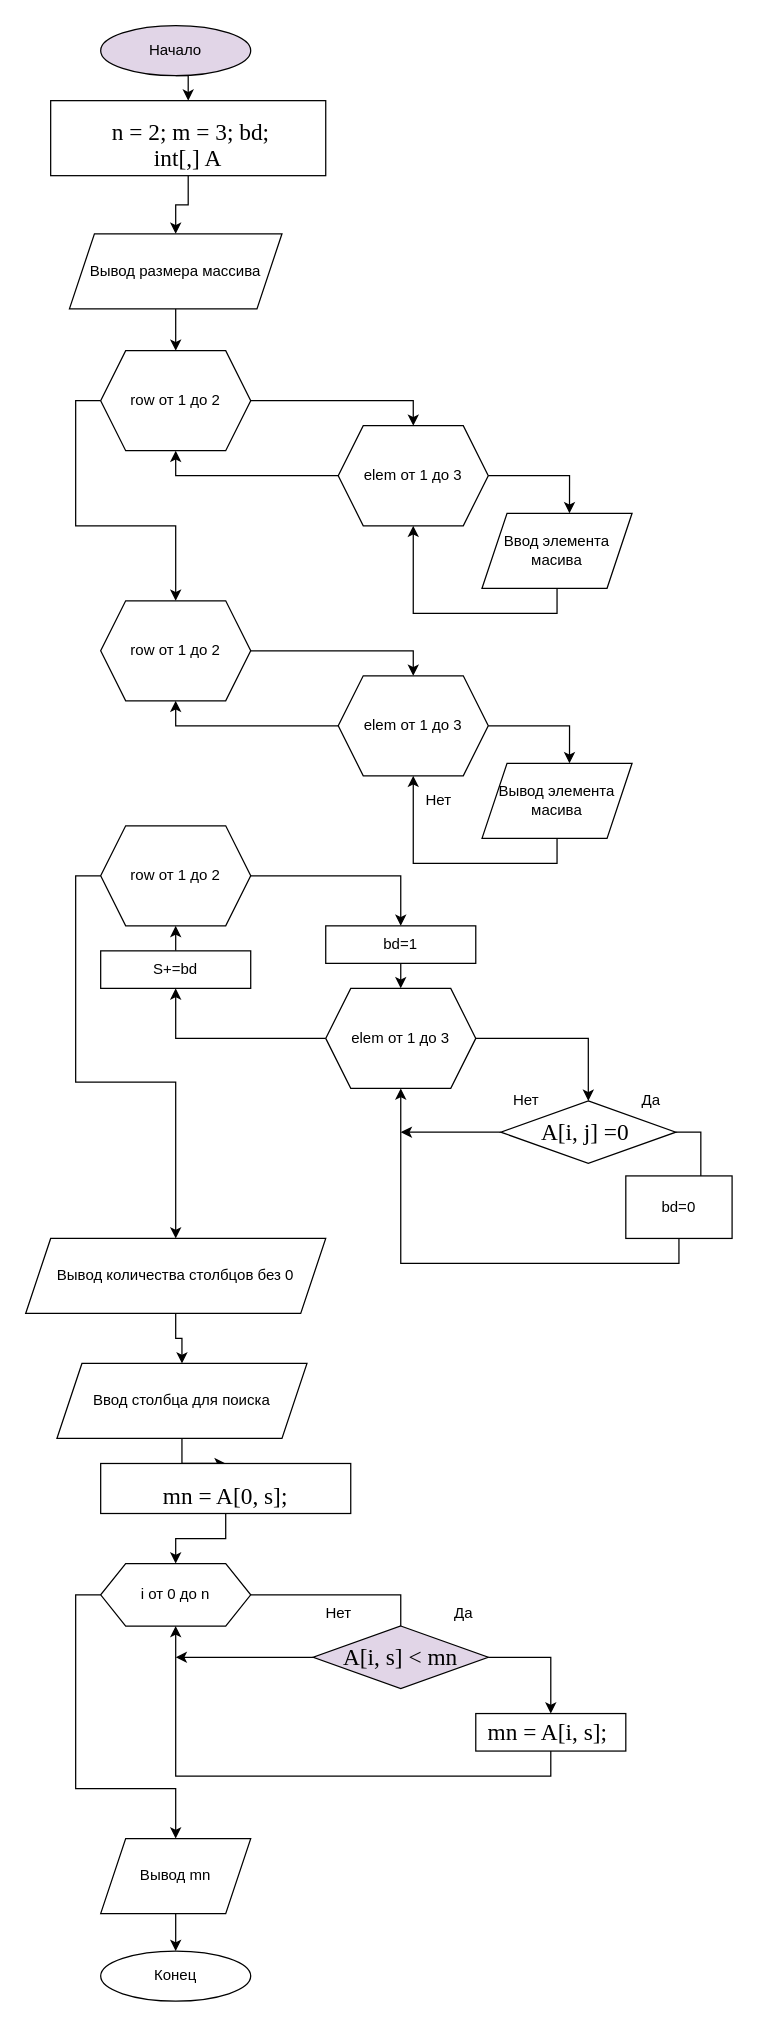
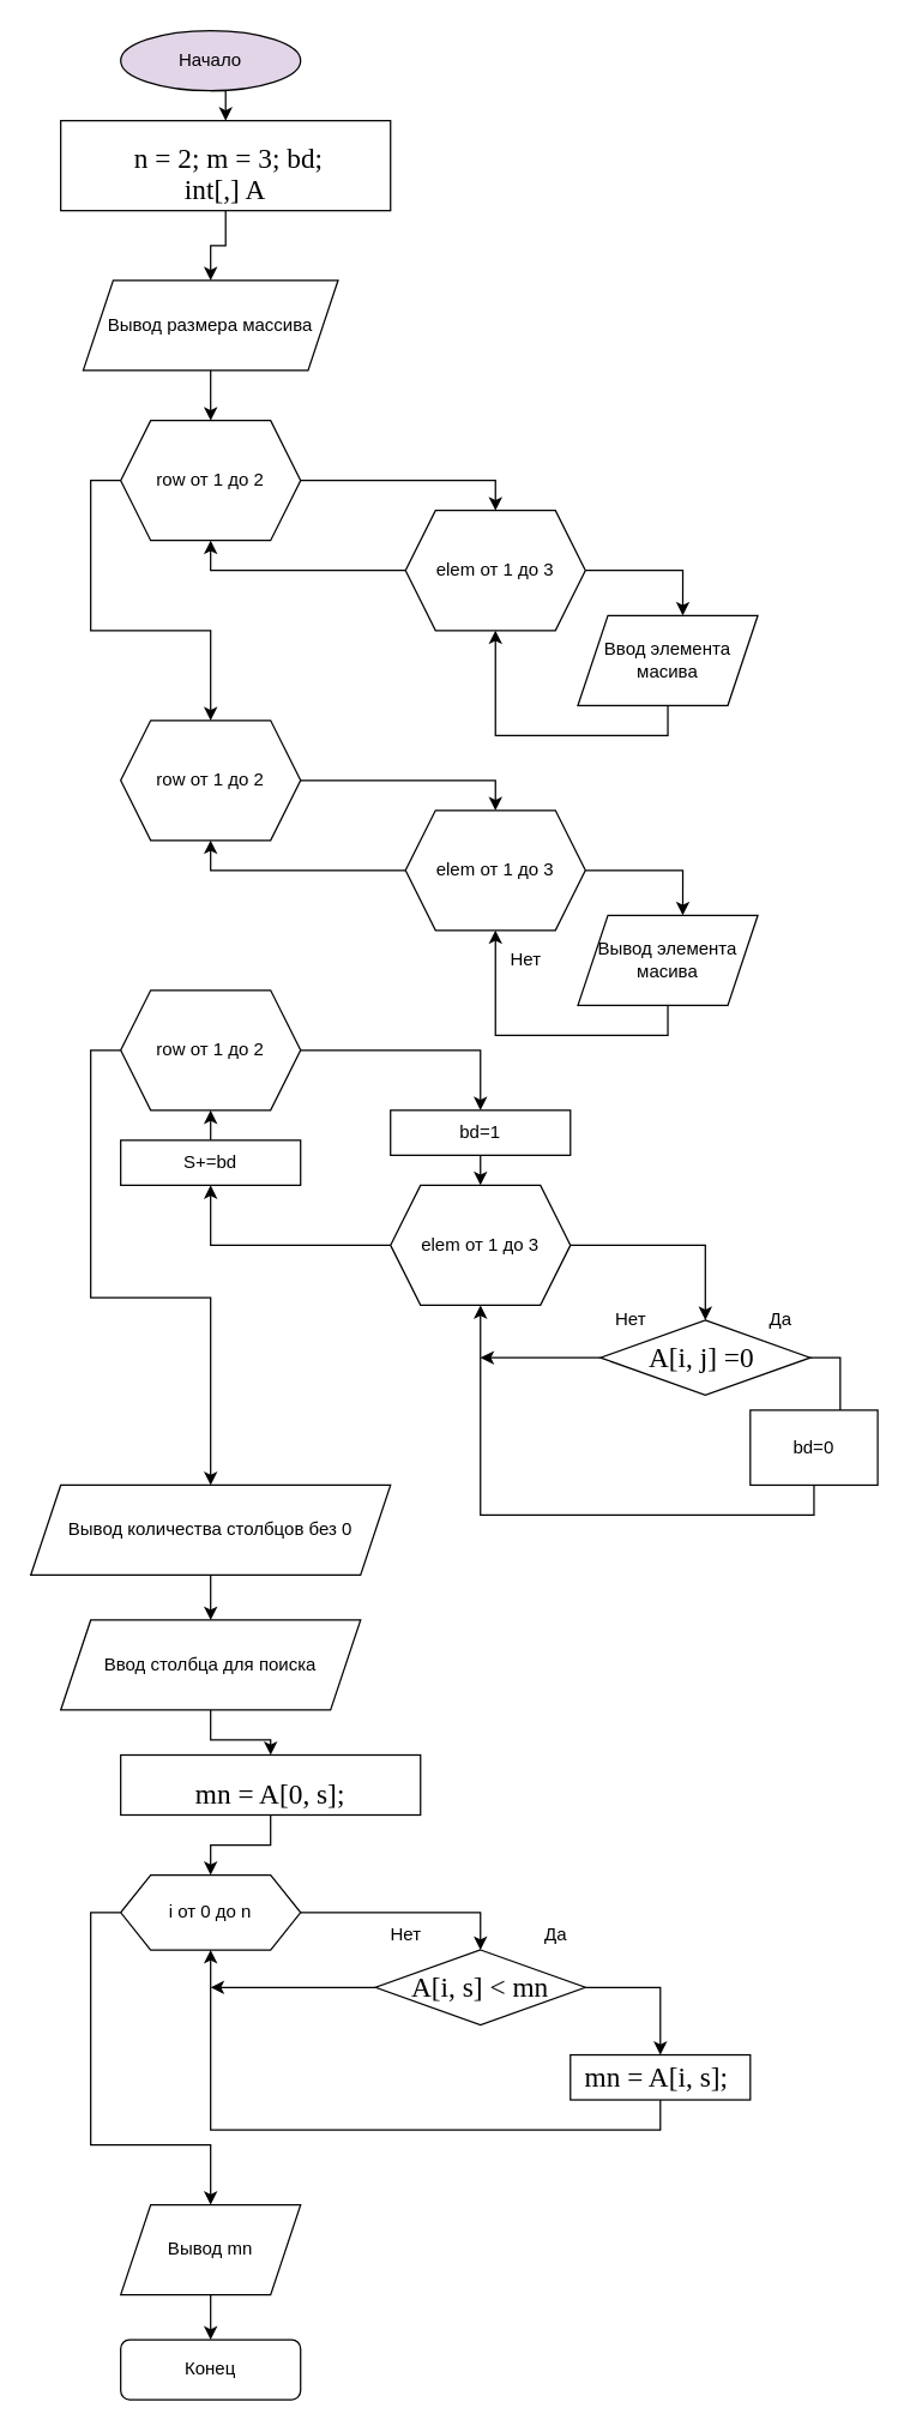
  <mxCell id="0" />
  <mxCell id="1" parent="0" />
  <mxCell id="2" style="edgeStyle=orthogonalEdgeStyle;rounded=0;orthogonalLoop=1;jettySize=auto;html=1;exitX=0.5;exitY=1;exitDx=0;exitDy=0;entryX=0.5;entryY=0;entryDx=0;entryDy=0;" parent="1" source="3" target="5" edge="1"><mxGeometry relative="1" as="geometry" /></mxCell>
  <mxCell id="3" value="Начало" style="ellipse;whiteSpace=wrap;html=1;fillColor=#e1d5e7;" parent="1" vertex="1"><mxGeometry x="80" y="20" width="120" height="40" as="geometry" /></mxCell>
  <mxCell id="4" style="edgeStyle=orthogonalEdgeStyle;rounded=0;orthogonalLoop=1;jettySize=auto;html=1;exitX=0.5;exitY=1;exitDx=0;exitDy=0;entryX=0.5;entryY=0;entryDx=0;entryDy=0;" parent="1" source="5" target="7" edge="1"><mxGeometry relative="1" as="geometry" /></mxCell>
  <mxCell id="5" value="&lt;p class=&quot;MsoNormal&quot; style=&quot;margin-bottom: 0cm ; margin-bottom: 0.0pt ; line-height: 107%&quot;&gt;&lt;span lang=&quot;EN-US&quot; style=&quot;font-size: 14pt ; line-height: 107% ; font-family: &amp;#34;times new roman&amp;#34; , serif&quot;&gt;&amp;nbsp;n = 2;&amp;nbsp;&lt;/span&gt;&lt;span style=&quot;font-family: &amp;#34;times new roman&amp;#34; , serif ; font-size: 14pt&quot;&gt;m = 3;&lt;/span&gt;&lt;span style=&quot;font-family: &amp;#34;times new roman&amp;#34; , serif ; font-size: 14pt&quot;&gt;&amp;nbsp;bd;&lt;/span&gt;&lt;/p&gt;&lt;span lang=&quot;EN-US&quot; style=&quot;font-size: 14pt ; line-height: 115% ; font-family: &amp;#34;times new roman&amp;#34; , serif&quot;&gt;int[,] A&lt;/span&gt;" style="rounded=0;whiteSpace=wrap;html=1;" parent="1" vertex="1"><mxGeometry x="40" y="80" width="220" height="60" as="geometry" /></mxCell>
  <mxCell id="6" style="edgeStyle=orthogonalEdgeStyle;rounded=0;orthogonalLoop=1;jettySize=auto;html=1;exitX=0.5;exitY=1;exitDx=0;exitDy=0;" parent="1" source="7" target="12" edge="1"><mxGeometry relative="1" as="geometry" /></mxCell>
  <mxCell id="7" value="Вывод размера массива" style="shape=parallelogram;perimeter=parallelogramPerimeter;whiteSpace=wrap;html=1;fixedSize=1;" parent="1" vertex="1"><mxGeometry x="55" y="186.5" width="170" height="60" as="geometry" /></mxCell>
  <mxCell id="8" style="edgeStyle=orthogonalEdgeStyle;rounded=0;orthogonalLoop=1;jettySize=auto;html=1;exitX=0.5;exitY=1;exitDx=0;exitDy=0;entryX=0.5;entryY=1;entryDx=0;entryDy=0;" parent="1" source="9" target="19" edge="1"><mxGeometry relative="1" as="geometry"><mxPoint x="140" y="410" as="targetPoint" /></mxGeometry></mxCell>
  <mxCell id="9" value="Ввод элемента масива" style="shape=parallelogram;perimeter=parallelogramPerimeter;whiteSpace=wrap;html=1;fixedSize=1;" parent="1" vertex="1"><mxGeometry x="385" y="410" width="120" height="60" as="geometry" /></mxCell>
  <mxCell id="10" style="edgeStyle=orthogonalEdgeStyle;rounded=0;orthogonalLoop=1;jettySize=auto;html=1;exitX=1;exitY=0.5;exitDx=0;exitDy=0;entryX=0.5;entryY=0;entryDx=0;entryDy=0;" parent="1" source="12" target="19" edge="1"><mxGeometry relative="1" as="geometry" /></mxCell>
  <mxCell id="11" style="edgeStyle=orthogonalEdgeStyle;rounded=0;orthogonalLoop=1;jettySize=auto;html=1;exitX=0;exitY=0.5;exitDx=0;exitDy=0;entryX=0.5;entryY=0;entryDx=0;entryDy=0;" edge="1" parent="1" source="12" target="27"><mxGeometry relative="1" as="geometry" /></mxCell>
  <mxCell id="12" value="row от 1 до 2" style="shape=hexagon;perimeter=hexagonPerimeter2;whiteSpace=wrap;html=1;fixedSize=1;" parent="1" vertex="1"><mxGeometry x="80" y="280" width="120" height="80" as="geometry" /></mxCell>
  <mxCell id="13" style="edgeStyle=orthogonalEdgeStyle;rounded=0;orthogonalLoop=1;jettySize=auto;html=1;exitX=0.5;exitY=1;exitDx=0;exitDy=0;startArrow=none;entryX=0.5;entryY=0;entryDx=0;entryDy=0;" parent="1" source="50" target="53" edge="1"><mxGeometry relative="1" as="geometry"><mxPoint x="140" y="1270" as="targetPoint" /></mxGeometry></mxCell>
  <mxCell id="14" style="edgeStyle=orthogonalEdgeStyle;rounded=0;orthogonalLoop=1;jettySize=auto;html=1;exitX=0.5;exitY=1;exitDx=0;exitDy=0;entryX=0.5;entryY=0;entryDx=0;entryDy=0;" edge="1" parent="1" source="15" target="49"><mxGeometry relative="1" as="geometry" /></mxCell>
  <mxCell id="15" value="Вывод количества столбцов без 0" style="shape=parallelogram;perimeter=parallelogramPerimeter;whiteSpace=wrap;html=1;fixedSize=1;" parent="1" vertex="1"><mxGeometry x="20" y="990" width="240" height="60" as="geometry" /></mxCell>
- <mxCell id="16" value="Конец" style="ellipse;whiteSpace=wrap;html=1;" parent="1" vertex="1"><mxGeometry x="80" y="1560" width="120" height="40" as="geometry" /></mxCell>
+ <mxCell id="16" value="Конец" style="whiteSpace=wrap;html=1;rounded=1;" parent="1" vertex="1"><mxGeometry x="80" y="1560" width="120" height="40" as="geometry" /></mxCell>
  <mxCell id="17" style="edgeStyle=orthogonalEdgeStyle;rounded=0;orthogonalLoop=1;jettySize=auto;html=1;exitX=1;exitY=0.5;exitDx=0;exitDy=0;entryX=0.583;entryY=0;entryDx=0;entryDy=0;entryPerimeter=0;" parent="1" source="19" target="9" edge="1"><mxGeometry relative="1" as="geometry"><mxPoint x="410" y="460" as="targetPoint" /></mxGeometry></mxCell>
  <mxCell id="18" style="edgeStyle=orthogonalEdgeStyle;rounded=0;orthogonalLoop=1;jettySize=auto;html=1;exitX=0;exitY=0.5;exitDx=0;exitDy=0;entryX=0.5;entryY=1;entryDx=0;entryDy=0;" parent="1" source="19" target="12" edge="1"><mxGeometry relative="1" as="geometry" /></mxCell>
  <mxCell id="19" value="elem от 1 до 3" style="shape=hexagon;perimeter=hexagonPerimeter2;whiteSpace=wrap;html=1;fixedSize=1;" parent="1" vertex="1"><mxGeometry x="270" y="340" width="120" height="80" as="geometry" /></mxCell>
  <mxCell id="20" value="Да" style="text;html=1;align=center;verticalAlign=middle;resizable=0;points=[];autosize=1;strokeColor=none;" parent="1" vertex="1"><mxGeometry x="430" y="630" width="30" height="20" as="geometry" /></mxCell>
  <mxCell id="21" value="Нет" style="text;html=1;align=center;verticalAlign=middle;resizable=0;points=[];autosize=1;strokeColor=none;" parent="1" vertex="1"><mxGeometry x="330" y="630" width="40" height="20" as="geometry" /></mxCell>
  <mxCell id="22" style="edgeStyle=orthogonalEdgeStyle;rounded=0;orthogonalLoop=1;jettySize=auto;html=1;entryX=0.5;entryY=0;entryDx=0;entryDy=0;" parent="1" source="23" target="16" edge="1"><mxGeometry relative="1" as="geometry"><mxPoint x="100" y="1610" as="sourcePoint" /></mxGeometry></mxCell>
  <mxCell id="23" value="Вывод mn" style="shape=parallelogram;perimeter=parallelogramPerimeter;whiteSpace=wrap;html=1;fixedSize=1;" parent="1" vertex="1"><mxGeometry x="80" y="1470" width="120" height="60" as="geometry" /></mxCell>
  <mxCell id="24" style="edgeStyle=orthogonalEdgeStyle;rounded=0;orthogonalLoop=1;jettySize=auto;html=1;exitX=0.5;exitY=1;exitDx=0;exitDy=0;entryX=0.5;entryY=1;entryDx=0;entryDy=0;" edge="1" parent="1" source="25" target="30"><mxGeometry relative="1" as="geometry"><mxPoint x="140" y="610" as="targetPoint" /></mxGeometry></mxCell>
  <mxCell id="25" value="Вывод элемента масива" style="shape=parallelogram;perimeter=parallelogramPerimeter;whiteSpace=wrap;html=1;fixedSize=1;" vertex="1" parent="1"><mxGeometry x="385" y="610" width="120" height="60" as="geometry" /></mxCell>
  <mxCell id="26" style="edgeStyle=orthogonalEdgeStyle;rounded=0;orthogonalLoop=1;jettySize=auto;html=1;exitX=1;exitY=0.5;exitDx=0;exitDy=0;entryX=0.5;entryY=0;entryDx=0;entryDy=0;" edge="1" parent="1" source="27" target="30"><mxGeometry relative="1" as="geometry" /></mxCell>
  <mxCell id="27" value="row от 1 до 2" style="shape=hexagon;perimeter=hexagonPerimeter2;whiteSpace=wrap;html=1;fixedSize=1;" vertex="1" parent="1"><mxGeometry x="80" y="480" width="120" height="80" as="geometry" /></mxCell>
  <mxCell id="28" style="edgeStyle=orthogonalEdgeStyle;rounded=0;orthogonalLoop=1;jettySize=auto;html=1;exitX=1;exitY=0.5;exitDx=0;exitDy=0;entryX=0.583;entryY=0;entryDx=0;entryDy=0;entryPerimeter=0;" edge="1" parent="1" source="30" target="25"><mxGeometry relative="1" as="geometry"><mxPoint x="410" as="targetPoint" y="660" /></mxGeometry></mxCell>
  <mxCell id="29" style="edgeStyle=orthogonalEdgeStyle;rounded=0;orthogonalLoop=1;jettySize=auto;html=1;exitX=0;exitY=0.5;exitDx=0;exitDy=0;entryX=0.5;entryY=1;entryDx=0;entryDy=0;" edge="1" parent="1" source="30" target="27"><mxGeometry relative="1" as="geometry" /></mxCell>
  <mxCell id="30" value="elem от 1 до 3" style="shape=hexagon;perimeter=hexagonPerimeter2;whiteSpace=wrap;html=1;fixedSize=1;" vertex="1" parent="1"><mxGeometry x="270" y="540" width="120" height="80" as="geometry" /></mxCell>
  <mxCell id="31" value="Да" style="text;html=1;align=center;verticalAlign=middle;resizable=0;points=[];autosize=1;strokeColor=none;" vertex="1" parent="1"><mxGeometry x="505" y="870" width="30" height="20" as="geometry" /></mxCell>
  <mxCell id="32" value="Нет" style="text;html=1;align=center;verticalAlign=middle;resizable=0;points=[];autosize=1;strokeColor=none;" vertex="1" parent="1"><mxGeometry x="400" y="870" width="40" height="20" as="geometry" /></mxCell>
  <mxCell id="33" style="edgeStyle=orthogonalEdgeStyle;rounded=0;orthogonalLoop=1;jettySize=auto;html=1;entryX=0.5;entryY=1;entryDx=0;entryDy=0;exitX=0.5;exitY=1;exitDx=0;exitDy=0;" edge="1" parent="1" source="45" target="39"><mxGeometry relative="1" as="geometry"><mxPoint x="140" y="790" as="targetPoint" /><mxPoint x="413" y="1000" as="sourcePoint" /></mxGeometry></mxCell>
  <mxCell id="34" style="edgeStyle=orthogonalEdgeStyle;rounded=0;orthogonalLoop=1;jettySize=auto;html=1;exitX=1;exitY=0.5;exitDx=0;exitDy=0;entryX=0.5;entryY=0;entryDx=0;entryDy=0;" edge="1" parent="1" source="36" target="41"><mxGeometry relative="1" as="geometry"><mxPoint x="320" y="720" as="targetPoint" /></mxGeometry></mxCell>
  <mxCell id="35" style="edgeStyle=orthogonalEdgeStyle;rounded=0;orthogonalLoop=1;jettySize=auto;html=1;exitX=0;exitY=0.5;exitDx=0;exitDy=0;entryX=0.5;entryY=0;entryDx=0;entryDy=0;" edge="1" parent="1" source="36" target="15"><mxGeometry relative="1" as="geometry"><mxPoint x="140" y="970" as="targetPoint" /></mxGeometry></mxCell>
  <mxCell id="36" value="row от 1 до 2" style="shape=hexagon;perimeter=hexagonPerimeter2;whiteSpace=wrap;html=1;fixedSize=1;" vertex="1" parent="1"><mxGeometry x="80" width="120" height="80" as="geometry" y="660" /></mxCell>
  <mxCell id="37" style="edgeStyle=orthogonalEdgeStyle;rounded=0;orthogonalLoop=1;jettySize=auto;html=1;exitX=1;exitY=0.5;exitDx=0;exitDy=0;entryX=0.5;entryY=0;entryDx=0;entryDy=0;" edge="1" parent="1" source="39" target="44"><mxGeometry relative="1" as="geometry"><mxPoint x="470" y="880" as="targetPoint" /></mxGeometry></mxCell>
  <mxCell id="38" style="edgeStyle=orthogonalEdgeStyle;rounded=0;orthogonalLoop=1;jettySize=auto;html=1;exitX=0;exitY=0.5;exitDx=0;exitDy=0;entryX=0.5;entryY=1;entryDx=0;entryDy=0;" edge="1" parent="1" source="39" target="47"><mxGeometry relative="1" as="geometry"><mxPoint x="140" y="790" as="targetPoint" /></mxGeometry></mxCell>
  <mxCell id="39" value="elem от 1 до 3" style="shape=hexagon;perimeter=hexagonPerimeter2;whiteSpace=wrap;html=1;fixedSize=1;" vertex="1" parent="1"><mxGeometry x="260" y="790" width="120" height="80" as="geometry" /></mxCell>
  <mxCell id="40" style="edgeStyle=orthogonalEdgeStyle;rounded=0;orthogonalLoop=1;jettySize=auto;html=1;exitX=0.5;exitY=1;exitDx=0;exitDy=0;entryX=0.5;entryY=0;entryDx=0;entryDy=0;" edge="1" parent="1" source="41" target="39"><mxGeometry relative="1" as="geometry" /></mxCell>
  <mxCell id="41" value="bd=1" style="rounded=0;whiteSpace=wrap;html=1;" vertex="1" parent="1"><mxGeometry x="260" y="740" width="120" height="30" as="geometry" /></mxCell>
  <mxCell id="42" style="edgeStyle=orthogonalEdgeStyle;rounded=0;orthogonalLoop=1;jettySize=auto;html=1;exitX=0;exitY=0.5;exitDx=0;exitDy=0;" edge="1" parent="1" source="44"><mxGeometry relative="1" as="geometry"><mxPoint x="320" y="905" as="targetPoint" /></mxGeometry></mxCell>
  <mxCell id="43" style="edgeStyle=orthogonalEdgeStyle;rounded=0;orthogonalLoop=1;jettySize=auto;html=1;exitX=1;exitY=0.5;exitDx=0;exitDy=0;" edge="1" parent="1" source="44" target="45"><mxGeometry relative="1" as="geometry" /></mxCell>
  <mxCell id="44" value="&lt;span style=&quot;font-size: 14pt ; line-height: 115% ; font-family: &amp;#34;times new roman&amp;#34; , serif&quot;&gt;A[i, j] =0&amp;nbsp;&lt;/span&gt;" style="rhombus;whiteSpace=wrap;html=1;" vertex="1" parent="1"><mxGeometry x="400" y="880" width="140" height="50" as="geometry" /></mxCell>
  <mxCell id="45" value="bd=0" style="rounded=0;whiteSpace=wrap;html=1;" vertex="1" parent="1"><mxGeometry x="500" y="940" width="85" height="50" as="geometry" /></mxCell>
  <mxCell id="46" style="edgeStyle=orthogonalEdgeStyle;rounded=0;orthogonalLoop=1;jettySize=auto;html=1;exitX=0.5;exitY=0;exitDx=0;exitDy=0;entryX=0.5;entryY=1;entryDx=0;entryDy=0;" edge="1" parent="1" source="47" target="36"><mxGeometry relative="1" as="geometry" /></mxCell>
  <mxCell id="47" value="S+=bd" style="rounded=0;whiteSpace=wrap;html=1;" vertex="1" parent="1"><mxGeometry x="80" y="760" width="120" height="30" as="geometry" /></mxCell>
  <mxCell id="48" style="edgeStyle=orthogonalEdgeStyle;rounded=0;orthogonalLoop=1;jettySize=auto;html=1;exitX=0.5;exitY=1;exitDx=0;exitDy=0;entryX=0.5;entryY=0;entryDx=0;entryDy=0;" edge="1" parent="1" source="49" target="50"><mxGeometry relative="1" as="geometry" /></mxCell>
- <mxCell id="49" value="Ввод столбца для поиска" style="shape=parallelogram;perimeter=parallelogramPerimeter;whiteSpace=wrap;html=1;fixedSize=1;" vertex="1" parent="1"><mxGeometry x="45" y="1090" width="200" height="60" as="geometry" /></mxCell>
+ <mxCell id="49" value="Ввод столбца для поиска" style="shape=parallelogram;perimeter=parallelogramPerimeter;whiteSpace=wrap;html=1;fixedSize=1;" vertex="1" parent="1"><mxGeometry x="40" y="1080" width="200" height="60" as="geometry" /></mxCell>
  <mxCell id="50" value="&lt;p class=&quot;MsoNormal&quot; style=&quot;margin-bottom: 0cm ; margin-bottom: 0.0pt ; line-height: 107%&quot;&gt;&lt;span lang=&quot;EN-US&quot; style=&quot;font-size: 14pt ; line-height: 107% ; font-family: &amp;#34;times new roman&amp;#34; , serif&quot;&gt;mn = A[0, s];&lt;/span&gt;&lt;/p&gt;" style="rounded=0;whiteSpace=wrap;html=1;" vertex="1" parent="1"><mxGeometry x="80" y="1170" width="200" height="40" as="geometry" /></mxCell>
- <mxCell id="51" style="edgeStyle=orthogonalEdgeStyle;rounded=0;orthogonalLoop=1;jettySize=auto;html=1;exitX=1;exitY=0.5;exitDx=0;exitDy=0;entryX=0.5;entryY=0;entryDx=0;entryDy=0;endArrow=none;" edge="1" parent="1" source="53" target="56"><mxGeometry relative="1" as="geometry" /></mxCell>
+ <mxCell id="51" style="edgeStyle=orthogonalEdgeStyle;rounded=0;orthogonalLoop=1;jettySize=auto;html=1;exitX=1;exitY=0.5;exitDx=0;exitDy=0;entryX=0.5;entryY=0;entryDx=0;entryDy=0;" edge="1" parent="1" source="53" target="56"><mxGeometry relative="1" as="geometry" /></mxCell>
  <mxCell id="52" style="edgeStyle=orthogonalEdgeStyle;rounded=0;orthogonalLoop=1;jettySize=auto;html=1;exitX=0;exitY=0.5;exitDx=0;exitDy=0;entryX=0.5;entryY=0;entryDx=0;entryDy=0;" edge="1" parent="1" source="53" target="23"><mxGeometry relative="1" as="geometry"><mxPoint x="140" y="1550" as="targetPoint" /><Array as="points"><mxPoint x="60" y="1275" /><mxPoint x="60" y="1430" /><mxPoint x="140" y="1430" /><mxPoint x="140" y="1450" /></Array></mxGeometry></mxCell>
  <mxCell id="53" value="i от 0 до n" style="shape=hexagon;perimeter=hexagonPerimeter2;whiteSpace=wrap;html=1;fixedSize=1;" vertex="1" parent="1"><mxGeometry x="80" y="1250" width="120" height="50" as="geometry" /></mxCell>
  <mxCell id="54" style="edgeStyle=orthogonalEdgeStyle;rounded=0;orthogonalLoop=1;jettySize=auto;html=1;exitX=1;exitY=0.5;exitDx=0;exitDy=0;entryX=0.5;entryY=0;entryDx=0;entryDy=0;" edge="1" parent="1" source="56" target="60"><mxGeometry relative="1" as="geometry" /></mxCell>
  <mxCell id="55" style="edgeStyle=orthogonalEdgeStyle;rounded=0;orthogonalLoop=1;jettySize=auto;html=1;exitX=0;exitY=0.5;exitDx=0;exitDy=0;" edge="1" parent="1" source="56"><mxGeometry relative="1" as="geometry"><mxPoint x="140" y="1325" as="targetPoint" /></mxGeometry></mxCell>
- <mxCell id="56" value="&lt;span lang=&quot;EN-US&quot; style=&quot;font-size: 14pt ; line-height: 115% ; font-family: &amp;#34;times new roman&amp;#34; , serif&quot;&gt;A[i, s] &amp;lt; mn&lt;/span&gt;" style="rhombus;whiteSpace=wrap;html=1;fillColor=#e1d5e7;" vertex="1" parent="1"><mxGeometry x="250" y="1300" width="140" height="50" as="geometry" /></mxCell>
+ <mxCell id="56" value="&lt;span lang=&quot;EN-US&quot; style=&quot;font-size: 14pt ; line-height: 115% ; font-family: &amp;#34;times new roman&amp;#34; , serif&quot;&gt;A[i, s] &amp;lt; mn&lt;/span&gt;" style="rhombus;whiteSpace=wrap;html=1;" vertex="1" parent="1"><mxGeometry x="250" y="1300" width="140" height="50" as="geometry" /></mxCell>
  <mxCell id="57" value="Да" style="text;html=1;align=center;verticalAlign=middle;resizable=0;points=[];autosize=1;strokeColor=none;" vertex="1" parent="1"><mxGeometry x="355" y="1280" width="30" height="20" as="geometry" /></mxCell>
  <mxCell id="58" value="Нет" style="text;html=1;align=center;verticalAlign=middle;resizable=0;points=[];autosize=1;strokeColor=none;" vertex="1" parent="1"><mxGeometry x="250" y="1280" width="40" height="20" as="geometry" /></mxCell>
  <mxCell id="59" style="edgeStyle=orthogonalEdgeStyle;rounded=0;orthogonalLoop=1;jettySize=auto;html=1;exitX=0.5;exitY=1;exitDx=0;exitDy=0;entryX=0.5;entryY=1;entryDx=0;entryDy=0;" edge="1" parent="1" source="60" target="53"><mxGeometry relative="1" as="geometry" /></mxCell>
  <mxCell id="60" value="&lt;span lang=&quot;EN-US&quot; style=&quot;font-size: 14pt ; line-height: 115% ; font-family: &amp;#34;times new roman&amp;#34; , serif&quot;&gt;mn = A[i, s];&amp;nbsp;&lt;/span&gt;" style="rounded=0;whiteSpace=wrap;html=1;" vertex="1" parent="1"><mxGeometry x="380" y="1370" width="120" height="30" as="geometry" /></mxCell>
